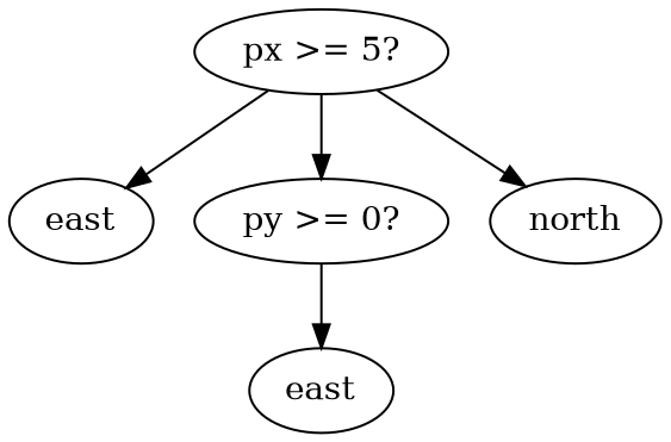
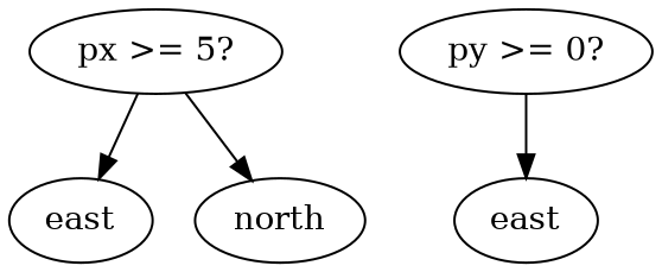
  digraph {
    n1 [label="px >= 5?"]
    n2 [label=east]
    n3 [label="py >= 0?"]
    n4 [label=north]
    n5 [label=east]
    n1 -> n2
-   n1 -> n3
    n1 -> n4
    n3 -> n5
  }
